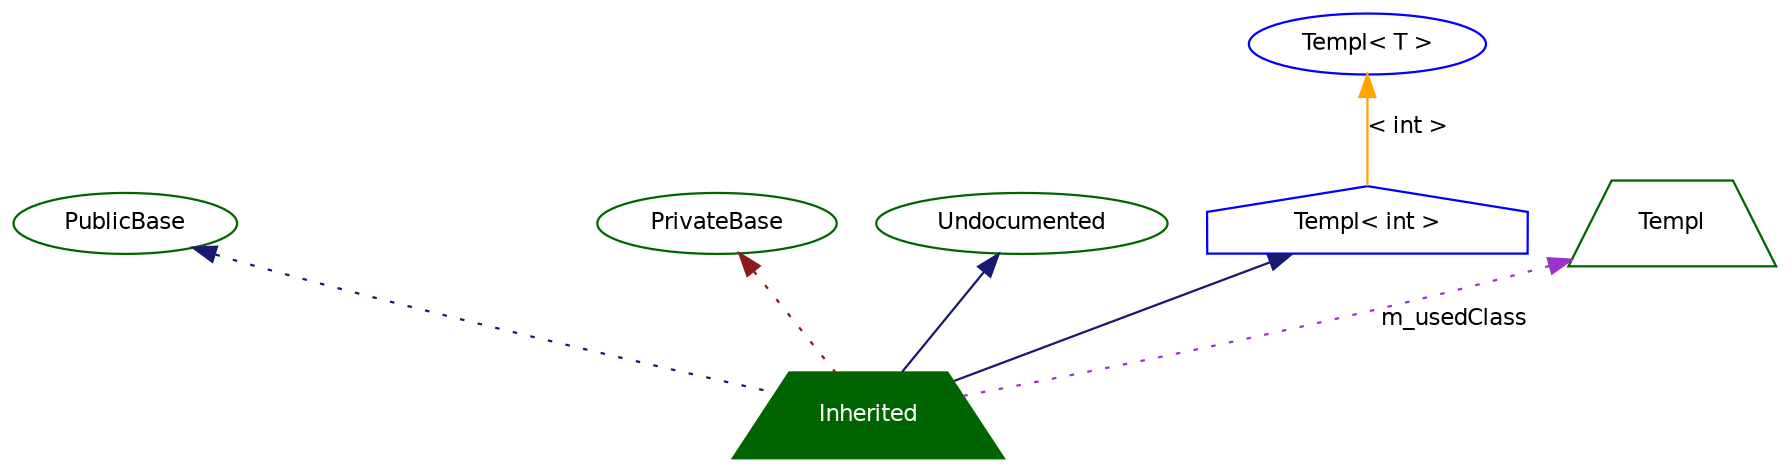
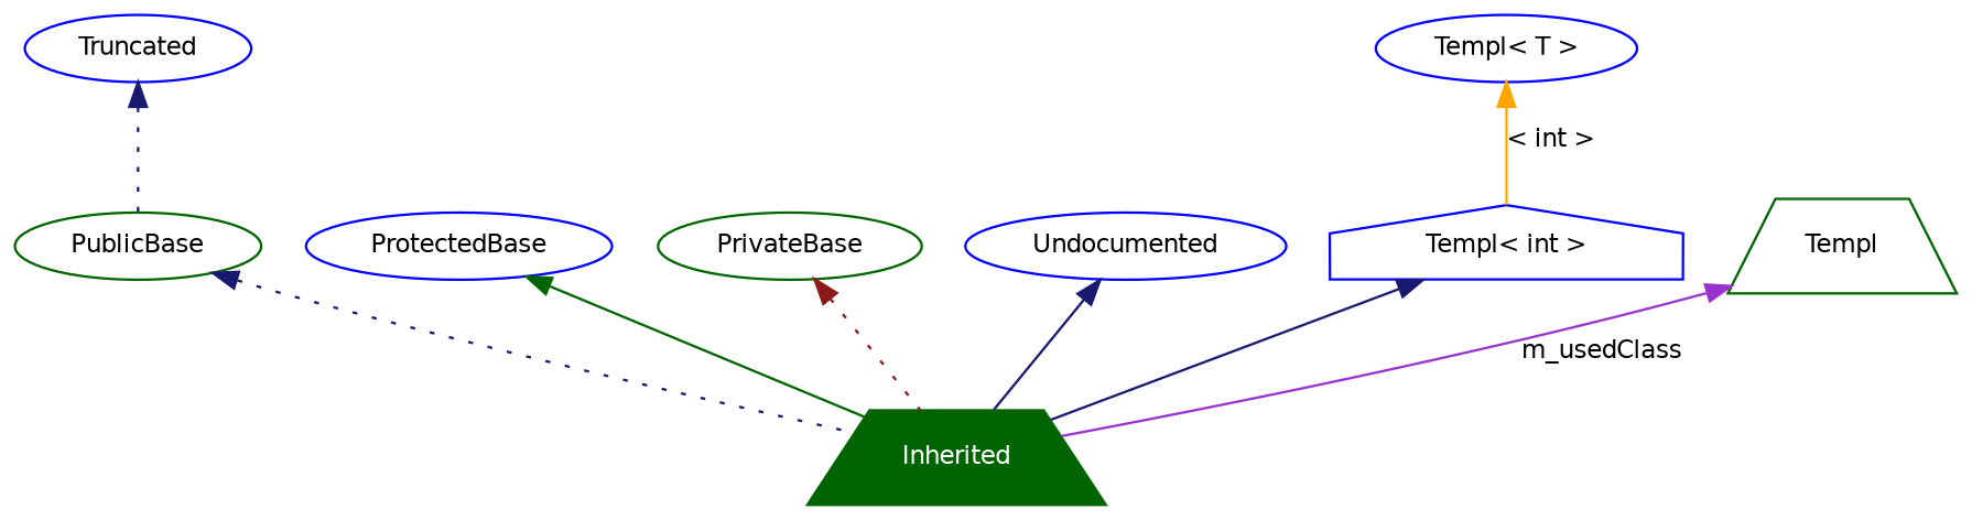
  digraph {
    node [color=darkgreen fontname=Helvetica fontsize=10 shape=ellipse]
    edge [color=midnightblue dir=back fontname=Helvetica fontsize=10 labelfontname=Helvetica labelfontsize=10 style=dotted]
    n1 [fontcolor=white height=0.2 label=Inherited shape=trapezium style=filled width=0.4]
    n2 [height=0.2 label=PublicBase width=0.4]
+   n3 [color=blue height=0.2 label=Truncated width=0.4]
+   n4 [color=blue height=0.2 label=ProtectedBase width=0.4]
    n5 [height=0.2 label=PrivateBase width=0.4]
-   n6 [height=0.2 label=Undocumented width=0.4]
+   n6 [color=blue height=0.2 label=Undocumented width=0.4]
    n7 [color=blue height=0.2 label="Templ< int >" shape=house width=0.4]
    n8 [color=blue height=0.2 label="Templ< T >" width=0.4]
    n9 [height=0.2 label=Templ shape=trapezium width=0.4]
    n2 -> n1
+   n3 -> n2
+   n4 -> n1 [color=darkgreen style=solid]
    n5 -> n1 [color=firebrick4]
    n6 -> n1 [style=solid]
    n7 -> n1 [style=solid]
    n8 -> n7 [color=orange label="< int >" style=solid]
-   n9 -> n1 [color=darkorchid3 label=m_usedClass]
+   n9 -> n1 [color=darkorchid3 label=m_usedClass style=solid]
  }
